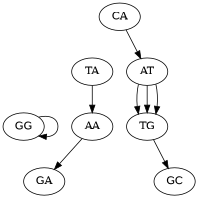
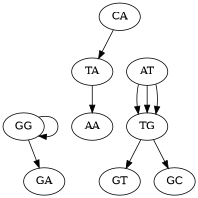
  digraph {
    n1 [label=GG]
    n2 [label=GA]
    n3 [label=TA]
    n4 [label=AA]
    n5 [label=CA]
    n6 [label=AT]
    n7 [label=TG]
+   n8 [label=GT]
    n9 [label=GC]
    n1 -> n1
-   n4 -> n2
+   n1 -> n2
    n3 -> n4
-   n5 -> n6
+   n5 -> n3
    n6 -> n7
    n6 -> n7
    n6 -> n7
+   n7 -> n8
    n7 -> n9
  }
